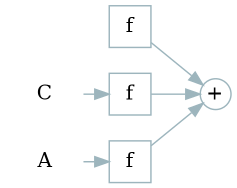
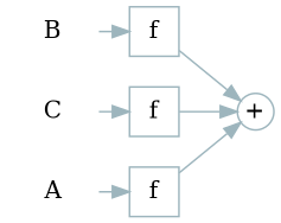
  digraph {
    rankdir=LR
    ranksep="0.25 equally"
    node [color="#9db5bd" margin="0.0,0.0" shape=square]
    edge [color="#9db5bd"]
    n1 [height=0.2 label=f margin="0.1,0.1"]
    n2 [height=0.2 label=f margin="0.1,0.1"]
    n3 [height=0.2 label=f margin="0.1,0.1"]
    n4 [height=0.2 label="+" shape=circle]
    A [height=0.2 shape=none]
+   B [height=0.2 shape=none]
    C [height=0.2 shape=none]
    subgraph sub_1 {
      n1
      n2
      n3
    }
    subgraph sub_2 {
      n4
    }
    n1 -> n4 [ordering=in]
    n2 -> n4 [ordering=in]
    n3 -> n4 [ordering=in]
    A -> n1
+   B -> n2
    C -> n3
  }
